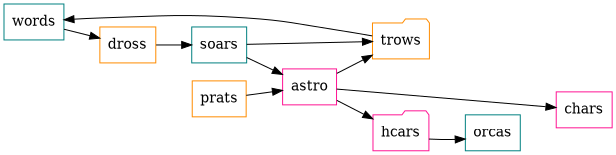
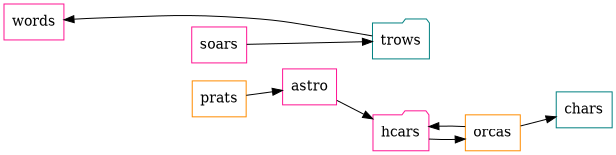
  digraph {
    rankdir=LR
    node [color=deeppink shape=box]
-   words [color=teal]
-   dross [color=darkorange]
-   soars [color=teal]
+   words
+   soars
    astro
-   trows [color=darkorange shape=folder]
-   chars
-   orcas [color=teal]
+   trows [color=teal shape=folder]
+   chars [color=teal]
+   orcas [color=darkorange]
    hcars [shape=folder]
    prats [color=darkorange]
-   words -> dross
-   dross -> soars
-   soars -> astro
    soars -> trows
-   astro -> trows
    astro -> hcars
    trows -> words
-   astro -> chars
+   orcas -> chars
+   orcas -> hcars
    hcars -> orcas
    prats -> astro
  }
